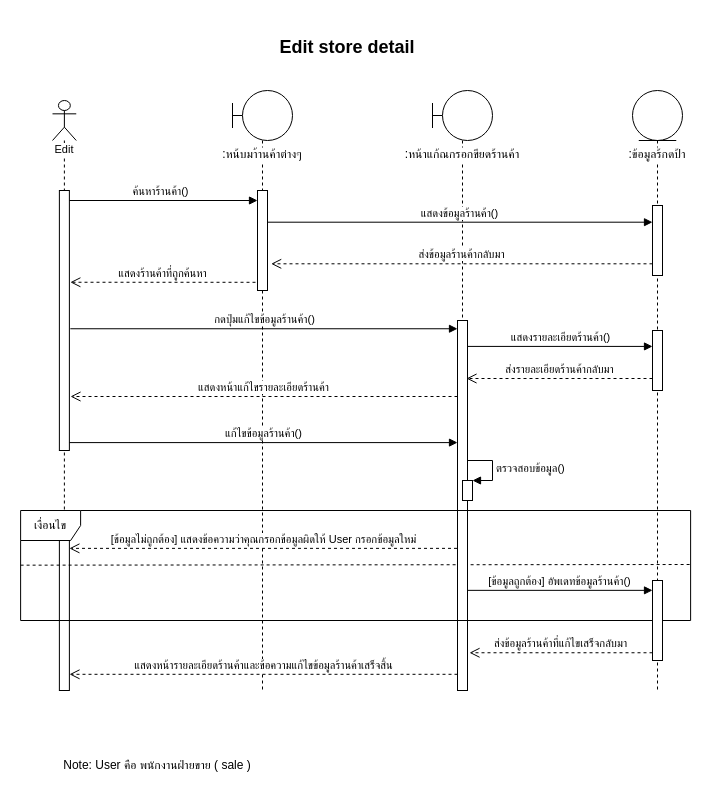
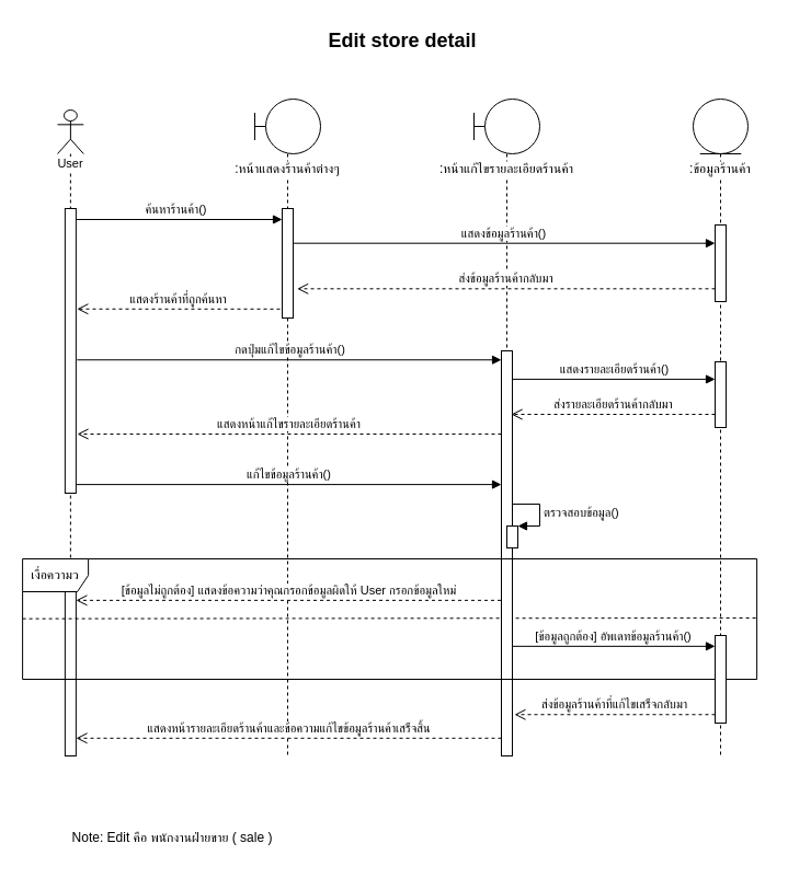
  <mxCell id="0" />
  <mxCell id="1" parent="0" />
- <mxCell id="2" value="Edit store detail" style="rounded=1;fontStyle=1;fillColor=none;strokeColor=none;fontSize=18;strokeWidth=1;" parent="1" vertex="1"><mxGeometry x="272" y="30" width="150" height="30" as="geometry" /></mxCell>
+ <mxCell id="2" value="Edit store detail" style="rounded=1;fontStyle=1;fillColor=none;strokeColor=none;fontSize=18;strokeWidth=1;" parent="1" vertex="1"><mxGeometry x="292" y="20" width="150" height="30" as="geometry" /></mxCell>
  <mxCell id="3" value="ค้นหาร้านค้า()" style="html=1;verticalAlign=bottom;endArrow=block;fontSize=11;" parent="1" edge="1"><mxGeometry width="80" relative="1" as="geometry"><mxPoint x="62" y="200" as="sourcePoint" /><mxPoint x="257" y="200" as="targetPoint" /><mxPoint as="offset" /></mxGeometry></mxCell>
- <mxCell id="4" value="Edit" style="shape=umlLifeline;participant=umlActor;perimeter=lifelinePerimeter;whiteSpace=wrap;html=1;container=1;collapsible=0;recursiveResize=0;verticalAlign=top;spacingTop=36;labelBackgroundColor=#ffffff;outlineConnect=0;strokeWidth=1;fontSize=11;size=40;" parent="1" vertex="1"><mxGeometry x="52.01" y="100" width="23.75" height="590" as="geometry" /></mxCell>
+ <mxCell id="4" value="User" style="shape=umlLifeline;participant=umlActor;perimeter=lifelinePerimeter;whiteSpace=wrap;html=1;container=1;collapsible=0;recursiveResize=0;verticalAlign=top;spacingTop=36;labelBackgroundColor=#ffffff;outlineConnect=0;strokeWidth=1;fontSize=11;size=40;" parent="1" vertex="1"><mxGeometry x="52.01" y="100" width="23.75" height="590" as="geometry" /></mxCell>
  <mxCell id="5" value="" style="html=1;points=[];perimeter=orthogonalPerimeter;strokeWidth=1;fontSize=11;" parent="4" vertex="1"><mxGeometry x="6.87" y="90" width="10" height="260" as="geometry" /></mxCell>
  <mxCell id="6" value="" style="html=1;points=[];perimeter=orthogonalPerimeter;strokeWidth=1;fontSize=11;" parent="4" vertex="1"><mxGeometry x="6.87" y="440" width="10" height="150" as="geometry" /></mxCell>
- <mxCell id="7" value="&lt;span style=&quot;text-align: left; font-size: 12px;&quot;&gt;Note: User คือ พนักงานฝ่ายขาย ( sale )&lt;/span&gt;" style="text;html=1;strokeColor=none;fillColor=none;align=center;verticalAlign=middle;whiteSpace=wrap;rounded=0;fontSize=12;" parent="1" vertex="1"><mxGeometry x="52.01" y="750" width="209.99" height="30" as="geometry" /></mxCell>
+ <mxCell id="7" value="&lt;span style=&quot;text-align: left; font-size: 12px;&quot;&gt;Note: Edit คือ พนักงานฝ่ายขาย ( sale )&lt;/span&gt;" style="text;html=1;strokeColor=none;fillColor=none;align=center;verticalAlign=middle;whiteSpace=wrap;rounded=0;fontSize=12;" parent="1" vertex="1"><mxGeometry x="52.01" y="750" width="209.99" height="30" as="geometry" /></mxCell>
  <mxCell id="8" value="แสดงร้านค้าที่ถูกค้นหา" style="html=1;verticalAlign=bottom;endArrow=open;dashed=1;endSize=8;fontSize=11;entryX=1.095;entryY=0.367;entryDx=0;entryDy=0;entryPerimeter=0;exitX=-0.2;exitY=0.918;exitDx=0;exitDy=0;exitPerimeter=0;" parent="1" edge="1"><mxGeometry relative="1" as="geometry"><mxPoint x="255" y="281.8" as="sourcePoint" /><mxPoint x="69.83" y="281.75" as="targetPoint" /></mxGeometry></mxCell>
  <mxCell id="9" value="แสดงรายละเอียดร้านค้า()" style="html=1;verticalAlign=bottom;endArrow=block;fontSize=11;exitX=1;exitY=0.144;exitDx=0;exitDy=0;exitPerimeter=0;" parent="1" target="24" edge="1"><mxGeometry width="80" relative="1" as="geometry"><mxPoint x="467" y="345.92" as="sourcePoint" /><mxPoint x="647" y="345.92" as="targetPoint" /></mxGeometry></mxCell>
  <mxCell id="10" value="ส่งรายละเอียดร้านค้ากลับมา" style="html=1;verticalAlign=bottom;endArrow=open;dashed=1;endSize=8;fontSize=11;" parent="1" source="24" edge="1"><mxGeometry relative="1" as="geometry"><mxPoint x="647" y="378" as="sourcePoint" /><mxPoint x="466" y="378" as="targetPoint" /></mxGeometry></mxCell>
  <mxCell id="11" value="[ข้อมูลถูกต้อง] อัพเดทข้อมูลร้านค้า()" style="html=1;verticalAlign=bottom;endArrow=block;fontSize=11;exitX=1.033;exitY=0.753;exitDx=0;exitDy=0;exitPerimeter=0;" parent="1" target="25" edge="1"><mxGeometry width="80" relative="1" as="geometry"><mxPoint x="467.33" y="589.845" as="sourcePoint" /><mxPoint x="647" y="589.845" as="targetPoint" /></mxGeometry></mxCell>
  <mxCell id="12" value="ส่งข้อมูลร้านค้าที่แก้ไขเสร็จกลับมา" style="html=1;verticalAlign=bottom;endArrow=open;dashed=1;endSize=8;fontSize=11;entryX=1.2;entryY=0.924;entryDx=0;entryDy=0;entryPerimeter=0;" parent="1" source="25" edge="1"><mxGeometry relative="1" as="geometry"><mxPoint x="647" y="652.26" as="sourcePoint" /><mxPoint x="469" y="652.26" as="targetPoint" /></mxGeometry></mxCell>
  <mxCell id="13" value="" style="endArrow=none;dashed=1;html=1;exitX=0;exitY=0.497;exitDx=0;exitDy=0;exitPerimeter=0;entryX=1.001;entryY=0.491;entryDx=0;entryDy=0;entryPerimeter=0;" parent="1" source="19" target="19" edge="1"><mxGeometry width="50" height="50" relative="1" as="geometry"><mxPoint x="312" y="510" as="sourcePoint" /><mxPoint x="362" y="460" as="targetPoint" /></mxGeometry></mxCell>
  <mxCell id="14" value="" style="shape=umlLifeline;participant=umlBoundary;perimeter=lifelinePerimeter;whiteSpace=wrap;html=1;container=1;collapsible=0;recursiveResize=0;verticalAlign=top;spacingTop=36;labelBackgroundColor=#ffffff;outlineConnect=0;size=50;" parent="1" vertex="1"><mxGeometry x="432" y="90" width="60" height="600" as="geometry" /></mxCell>
  <mxCell id="15" value="" style="html=1;points=[];perimeter=orthogonalPerimeter;strokeWidth=1;fontSize=11;" parent="14" vertex="1"><mxGeometry x="25" y="230" width="10" height="370" as="geometry" /></mxCell>
  <mxCell id="16" value="" style="html=1;points=[];perimeter=orthogonalPerimeter;labelBackgroundColor=#ffffff;" parent="14" vertex="1"><mxGeometry x="30" y="390" width="10" height="20" as="geometry" /></mxCell>
  <mxCell id="17" value="&lt;span style=&quot;text-align: center&quot;&gt;ตรวจสอบข้อมูล()&lt;/span&gt;" style="edgeStyle=orthogonalEdgeStyle;html=1;align=left;spacingLeft=2;endArrow=block;rounded=0;entryX=1;entryY=0;" parent="14" target="16" edge="1"><mxGeometry relative="1" as="geometry"><mxPoint x="35" y="370" as="sourcePoint" /><Array as="points"><mxPoint x="60" y="370" /></Array></mxGeometry></mxCell>
- <mxCell id="18" value=":หน้าแก้ณกรอกขียดร้านค้า" style="text;align=center;fontStyle=0;verticalAlign=middle;spacingLeft=3;spacingRight=3;strokeColor=none;rotatable=0;points=[[0,0.5],[1,0.5]];portConstraint=eastwest;labelBackgroundColor=#ffffff;" parent="14" vertex="1"><mxGeometry x="-10" y="50" width="80" height="26" as="geometry" /></mxCell>
- <mxCell id="19" value="เงื่อนไข" style="shape=umlFrame;whiteSpace=wrap;html=1;" parent="1" vertex="1"><mxGeometry x="20.12" y="510" width="670" height="110" as="geometry" /></mxCell>
+ <mxCell id="18" value=":หน้าแก้ไขรายละเอียดร้านค้า" style="text;align=center;fontStyle=0;verticalAlign=middle;spacingLeft=3;spacingRight=3;strokeColor=none;rotatable=0;points=[[0,0.5],[1,0.5]];portConstraint=eastwest;labelBackgroundColor=#ffffff;" parent="14" vertex="1"><mxGeometry x="-10" y="50" width="80" height="26" as="geometry" /></mxCell>
+ <mxCell id="19" value="เงื่อความว" style="shape=umlFrame;whiteSpace=wrap;html=1;" parent="1" vertex="1"><mxGeometry x="20.12" y="510" width="670" height="110" as="geometry" /></mxCell>
  <mxCell id="20" value="" style="shape=umlLifeline;participant=umlBoundary;perimeter=lifelinePerimeter;whiteSpace=wrap;html=1;container=1;collapsible=0;recursiveResize=0;verticalAlign=top;spacingTop=36;labelBackgroundColor=#ffffff;outlineConnect=0;size=50;" parent="1" vertex="1"><mxGeometry x="232" y="90" width="60" height="600" as="geometry" /></mxCell>
  <mxCell id="21" value="" style="html=1;points=[];perimeter=orthogonalPerimeter;strokeWidth=1;fontSize=11;" parent="20" vertex="1"><mxGeometry x="25" y="100" width="10" height="100" as="geometry" /></mxCell>
  <mxCell id="22" value="" style="shape=umlLifeline;participant=umlEntity;perimeter=lifelinePerimeter;whiteSpace=wrap;html=1;container=1;collapsible=0;recursiveResize=0;verticalAlign=top;spacingTop=36;labelBackgroundColor=#ffffff;outlineConnect=0;size=50;" parent="1" vertex="1"><mxGeometry x="632" y="90" width="50" height="600" as="geometry" /></mxCell>
  <mxCell id="23" value="" style="html=1;points=[];perimeter=orthogonalPerimeter;labelBackgroundColor=#ffffff;" parent="22" vertex="1"><mxGeometry x="20" y="115" width="10" height="70" as="geometry" /></mxCell>
  <mxCell id="24" value="" style="html=1;points=[];perimeter=orthogonalPerimeter;labelBackgroundColor=#ffffff;" parent="22" vertex="1"><mxGeometry x="20" y="240" width="10" height="60" as="geometry" /></mxCell>
  <mxCell id="25" value="" style="html=1;points=[];perimeter=orthogonalPerimeter;labelBackgroundColor=#ffffff;" parent="22" vertex="1"><mxGeometry x="20" y="490" width="10" height="80" as="geometry" /></mxCell>
- <mxCell id="26" value=":หน้บมา้านค้าต่างๆ" style="text;align=center;fontStyle=0;verticalAlign=middle;spacingLeft=3;spacingRight=3;strokeColor=none;rotatable=0;points=[[0,0.5],[1,0.5]];portConstraint=eastwest;labelBackgroundColor=#ffffff;" parent="1" vertex="1"><mxGeometry x="222" y="140" width="80" height="26" as="geometry" /></mxCell>
- <mxCell id="27" value=":ข้อมูลร้กดป้า" style="text;align=center;fontStyle=0;verticalAlign=middle;spacingLeft=3;spacingRight=3;strokeColor=none;rotatable=0;points=[[0,0.5],[1,0.5]];portConstraint=eastwest;labelBackgroundColor=#ffffff;" parent="1" vertex="1"><mxGeometry x="617" y="140" width="80" height="26" as="geometry" /></mxCell>
+ <mxCell id="26" value=":หน้าแสดงร้านค้าต่างๆ" style="text;align=center;fontStyle=0;verticalAlign=middle;spacingLeft=3;spacingRight=3;strokeColor=none;rotatable=0;points=[[0,0.5],[1,0.5]];portConstraint=eastwest;labelBackgroundColor=#ffffff;" parent="1" vertex="1"><mxGeometry x="222" y="140" width="80" height="26" as="geometry" /></mxCell>
+ <mxCell id="27" value=":ข้อมูลร้านค้า" style="text;align=center;fontStyle=0;verticalAlign=middle;spacingLeft=3;spacingRight=3;strokeColor=none;rotatable=0;points=[[0,0.5],[1,0.5]];portConstraint=eastwest;labelBackgroundColor=#ffffff;" parent="1" vertex="1"><mxGeometry x="617" y="140" width="80" height="26" as="geometry" /></mxCell>
  <mxCell id="28" value="แสดงข้อมูลร้านค้า()" style="html=1;verticalAlign=bottom;endArrow=block;fontSize=11;exitX=1.033;exitY=0.317;exitDx=0;exitDy=0;exitPerimeter=0;" parent="1" target="23" edge="1"><mxGeometry width="80" relative="1" as="geometry"><mxPoint x="267.33" y="221.7" as="sourcePoint" /><mxPoint x="647" y="221.7" as="targetPoint" /></mxGeometry></mxCell>
  <mxCell id="29" value="ส่งข้อมูลร้านค้ากลับมา" style="html=1;verticalAlign=bottom;endArrow=open;dashed=1;endSize=8;fontSize=11;entryX=1.367;entryY=0.733;entryDx=0;entryDy=0;entryPerimeter=0;" parent="1" source="23" edge="1"><mxGeometry relative="1" as="geometry"><mxPoint x="645.67" y="264.3" as="sourcePoint" /><mxPoint x="270.67" y="263.3" as="targetPoint" /></mxGeometry></mxCell>
  <mxCell id="30" value="กดปุ่มแก้ไขข้อมูลร้านค้า()" style="html=1;verticalAlign=bottom;endArrow=block;fontSize=11;exitX=1.095;exitY=0.553;exitDx=0;exitDy=0;exitPerimeter=0;" parent="1" edge="1"><mxGeometry width="80" relative="1" as="geometry"><mxPoint x="69.83" y="328.25" as="sourcePoint" /><mxPoint x="457" y="328.25" as="targetPoint" /></mxGeometry></mxCell>
  <mxCell id="31" value="แสดงหน้าแก้ไขรายละเอียดร้านค้า" style="html=1;verticalAlign=bottom;endArrow=open;dashed=1;endSize=8;fontSize=11;entryX=1.112;entryY=0.824;entryDx=0;entryDy=0;entryPerimeter=0;" parent="1" edge="1"><mxGeometry relative="1" as="geometry"><mxPoint x="457" y="396" as="sourcePoint" /><mxPoint x="70" y="396" as="targetPoint" /></mxGeometry></mxCell>
  <mxCell id="32" value="แก้ไขข้อมูลร้านค้า()" style="html=1;verticalAlign=bottom;endArrow=block;fontSize=11;entryX=0;entryY=0.33;entryDx=0;entryDy=0;entryPerimeter=0;" parent="1" source="5" target="15" edge="1"><mxGeometry width="80" relative="1" as="geometry"><mxPoint x="70.67" y="434.25" as="sourcePoint" /><mxPoint x="457" y="448.12" as="targetPoint" /></mxGeometry></mxCell>
  <mxCell id="33" value="[ข้อมูลไม่ถูกต้อง] แสดงข้อความว่าคุณกรอกข้อมูลผิดให้ User กรอกข้อมูลใหม่" style="html=1;verticalAlign=bottom;endArrow=open;dashed=1;endSize=8;fontSize=11;exitX=-0.05;exitY=0.638;exitDx=0;exitDy=0;exitPerimeter=0;" parent="1" target="6" edge="1"><mxGeometry relative="1" as="geometry"><mxPoint x="456.5" y="547.87" as="sourcePoint" /><mxPoint x="68" y="540" as="targetPoint" /></mxGeometry></mxCell>
  <mxCell id="34" value="แสดงหน้ารายละเอียดร้านค้าและข้อความแก้ไขข้อมูลร้านค้าเสร็จสิ้น" style="html=1;verticalAlign=bottom;endArrow=open;dashed=1;endSize=8;fontSize=11;entryX=1.012;entryY=0.892;entryDx=0;entryDy=0;entryPerimeter=0;" parent="1" target="6" edge="1"><mxGeometry relative="1" as="geometry"><mxPoint x="457" y="673.8" as="sourcePoint" /><mxPoint x="70" y="590" as="targetPoint" /></mxGeometry></mxCell>
